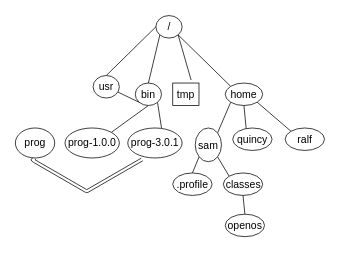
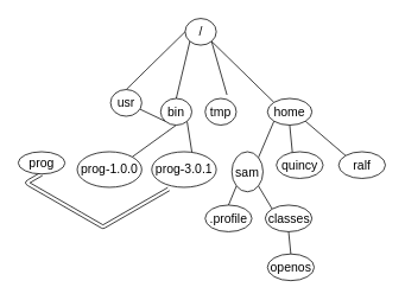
  <mxCell id="0" />
  <mxCell id="1" parent="0" />
  <mxCell id="2" style="rounded=1;orthogonalLoop=1;jettySize=auto;html=1;exitX=0;exitY=1;exitDx=0;exitDy=0;entryX=0.5;entryY=0;entryDx=0;entryDy=0;fontSize=14;endArrow=none;endFill=0;" edge="1" parent="1" source="6" target="10"><mxGeometry relative="1" as="geometry" /></mxCell>
  <mxCell id="3" style="rounded=1;orthogonalLoop=1;jettySize=auto;html=1;entryX=0.7;entryY=-0.133;entryDx=0;entryDy=0;entryPerimeter=0;fontSize=14;endArrow=none;endFill=0;exitX=1;exitY=1;exitDx=0;exitDy=0;" edge="1" parent="1" source="6" target="11"><mxGeometry relative="1" as="geometry"><mxPoint x="220" y="50" as="sourcePoint" /></mxGeometry></mxCell>
  <mxCell id="4" style="rounded=1;orthogonalLoop=1;jettySize=auto;html=1;exitX=0;exitY=0.5;exitDx=0;exitDy=0;entryX=0.5;entryY=0;entryDx=0;entryDy=0;fontSize=14;endArrow=none;endFill=0;" edge="1" parent="1" source="6" target="12"><mxGeometry relative="1" as="geometry" /></mxCell>
  <mxCell id="5" style="rounded=1;orthogonalLoop=1;jettySize=auto;html=1;exitX=1;exitY=1;exitDx=0;exitDy=0;entryX=0;entryY=0;entryDx=0;entryDy=0;fontSize=14;endArrow=none;endFill=0;" edge="1" parent="1" source="6" target="16"><mxGeometry relative="1" as="geometry" /></mxCell>
  <mxCell id="6" value="/" style="ellipse;whiteSpace=wrap;html=1;fontSize=14;rounded=1;" vertex="1" parent="1"><mxGeometry x="207.5" y="20" width="35" height="30" as="geometry" /></mxCell>
  <mxCell id="7" style="edgeStyle=none;rounded=1;orthogonalLoop=1;jettySize=auto;html=1;exitX=0;exitY=1;exitDx=0;exitDy=0;fontSize=14;endArrow=none;endFill=0;" edge="1" parent="1" source="10" target="12"><mxGeometry relative="1" as="geometry" /></mxCell>
  <mxCell id="8" style="edgeStyle=none;rounded=1;orthogonalLoop=1;jettySize=auto;html=1;exitX=0.5;exitY=1;exitDx=0;exitDy=0;entryX=1;entryY=0;entryDx=0;entryDy=0;fontSize=14;endArrow=none;endFill=0;" edge="1" parent="1" source="10" target="29"><mxGeometry relative="1" as="geometry" /></mxCell>
  <mxCell id="9" style="edgeStyle=none;rounded=1;orthogonalLoop=1;jettySize=auto;html=1;exitX=1;exitY=1;exitDx=0;exitDy=0;entryX=0.621;entryY=0;entryDx=0;entryDy=0;entryPerimeter=0;fontSize=14;endArrow=none;endFill=0;" edge="1" parent="1" source="10" target="26"><mxGeometry relative="1" as="geometry" /></mxCell>
  <mxCell id="10" value="bin" style="ellipse;whiteSpace=wrap;html=1;fontSize=14;rounded=1;" vertex="1" parent="1"><mxGeometry x="180" y="110" width="35" height="30" as="geometry" /></mxCell>
- <mxCell id="11" value="tmp" style="whiteSpace=wrap;html=1;fontSize=14;rounded=0;" vertex="1" parent="1"><mxGeometry x="230" y="110" width="35" height="30" as="geometry" /></mxCell>
+ <mxCell id="11" value="tmp" style="ellipse;whiteSpace=wrap;html=1;fontSize=14;rounded=1;" vertex="1" parent="1"><mxGeometry x="230" y="110" width="35" height="30" as="geometry" /></mxCell>
  <mxCell id="12" value="usr" style="ellipse;whiteSpace=wrap;html=1;fontSize=14;rounded=1;" vertex="1" parent="1"><mxGeometry x="123.75" y="100" width="35" height="30" as="geometry" /></mxCell>
  <mxCell id="13" style="edgeStyle=none;rounded=1;orthogonalLoop=1;jettySize=auto;html=1;exitX=0;exitY=1;exitDx=0;exitDy=0;entryX=1;entryY=0;entryDx=0;entryDy=0;fontSize=14;endArrow=none;endFill=0;" edge="1" parent="1" source="16" target="19"><mxGeometry relative="1" as="geometry" /></mxCell>
  <mxCell id="14" style="edgeStyle=none;rounded=1;orthogonalLoop=1;jettySize=auto;html=1;exitX=0.5;exitY=1;exitDx=0;exitDy=0;entryX=0.343;entryY=0.033;entryDx=0;entryDy=0;entryPerimeter=0;fontSize=14;endArrow=none;endFill=0;" edge="1" parent="1" source="16" target="20"><mxGeometry relative="1" as="geometry" /></mxCell>
  <mxCell id="15" style="edgeStyle=none;rounded=1;orthogonalLoop=1;jettySize=auto;html=1;exitX=1;exitY=1;exitDx=0;exitDy=0;entryX=0;entryY=0;entryDx=0;entryDy=0;fontSize=14;endArrow=none;endFill=0;" edge="1" parent="1" source="16" target="21"><mxGeometry relative="1" as="geometry" /></mxCell>
  <mxCell id="16" value="home" style="ellipse;whiteSpace=wrap;html=1;fontSize=14;rounded=1;" vertex="1" parent="1"><mxGeometry x="300" y="110" width="50" height="30" as="geometry" /></mxCell>
  <mxCell id="17" style="edgeStyle=none;rounded=1;orthogonalLoop=1;jettySize=auto;html=1;exitX=0;exitY=1;exitDx=0;exitDy=0;entryX=0.5;entryY=0;entryDx=0;entryDy=0;fontSize=14;endArrow=none;endFill=0;" edge="1" parent="1" source="19" target="22"><mxGeometry relative="1" as="geometry" /></mxCell>
  <mxCell id="18" style="edgeStyle=none;rounded=1;orthogonalLoop=1;jettySize=auto;html=1;exitX=1;exitY=1;exitDx=0;exitDy=0;entryX=0;entryY=0;entryDx=0;entryDy=0;fontSize=14;endArrow=none;endFill=0;" edge="1" parent="1" source="19" target="24"><mxGeometry relative="1" as="geometry" /></mxCell>
  <mxCell id="19" value="sam" style="ellipse;whiteSpace=wrap;html=1;fontSize=14;rounded=1;" vertex="1" parent="1"><mxGeometry x="260" y="170" width="35" height="45" as="geometry" /></mxCell>
  <mxCell id="20" value="quincy" style="ellipse;whiteSpace=wrap;html=1;fontSize=14;rounded=1;" vertex="1" parent="1"><mxGeometry x="310" y="170" width="52.5" height="30" as="geometry" /></mxCell>
  <mxCell id="21" value="ralf" style="ellipse;whiteSpace=wrap;html=1;fontSize=14;rounded=1;" vertex="1" parent="1"><mxGeometry x="380" y="170" width="52.5" height="30" as="geometry" /></mxCell>
  <mxCell id="22" value=".profile" style="ellipse;whiteSpace=wrap;html=1;fontSize=14;rounded=1;" vertex="1" parent="1"><mxGeometry x="230" y="230" width="52.5" height="30" as="geometry" /></mxCell>
  <mxCell id="23" style="edgeStyle=none;rounded=1;orthogonalLoop=1;jettySize=auto;html=1;exitX=0.5;exitY=1;exitDx=0;exitDy=0;entryX=0.5;entryY=0;entryDx=0;entryDy=0;fontSize=14;endArrow=none;endFill=0;" edge="1" parent="1" source="24" target="25"><mxGeometry relative="1" as="geometry" /></mxCell>
  <mxCell id="24" value="classes" style="ellipse;whiteSpace=wrap;html=1;fontSize=14;rounded=1;" vertex="1" parent="1"><mxGeometry x="297.5" y="230" width="52.5" height="30" as="geometry" /></mxCell>
  <mxCell id="25" value="openos" style="ellipse;whiteSpace=wrap;html=1;fontSize=14;rounded=1;" vertex="1" parent="1"><mxGeometry x="300" y="285" width="52.5" height="30" as="geometry" /></mxCell>
  <mxCell id="26" value="prog-3.0.1" style="ellipse;whiteSpace=wrap;html=1;fontSize=14;rounded=1;" vertex="1" parent="1"><mxGeometry x="170" y="170" width="72.5" height="40" as="geometry" /></mxCell>
  <mxCell id="27" style="edgeStyle=isometricEdgeStyle;rounded=1;orthogonalLoop=1;jettySize=auto;html=1;exitX=0.5;exitY=1;exitDx=0;exitDy=0;fontSize=14;endArrow=none;endFill=0;entryX=0.262;entryY=1.05;entryDx=0;entryDy=0;entryPerimeter=0;shape=link;" edge="1" parent="1" source="28" target="26"><mxGeometry relative="1" as="geometry"><mxPoint x="140" y="290" as="targetPoint" /><Array as="points"><mxPoint x="90" y="240" /></Array></mxGeometry></mxCell>
- <mxCell id="28" value="prog" style="ellipse;whiteSpace=wrap;html=1;fontSize=14;rounded=1;" vertex="1" parent="1"><mxGeometry x="20" y="170" width="52.5" height="40" as="geometry" /></mxCell>
+ <mxCell id="28" value="prog" style="ellipse;whiteSpace=wrap;html=1;fontSize=14;rounded=1;" vertex="1" parent="1"><mxGeometry x="20" y="170" width="52.5" height="25" as="geometry" /></mxCell>
  <mxCell id="29" value="prog-1.0.0" style="ellipse;whiteSpace=wrap;html=1;fontSize=14;rounded=1;" vertex="1" parent="1"><mxGeometry x="86.25" y="170" width="72.5" height="40" as="geometry" /></mxCell>
